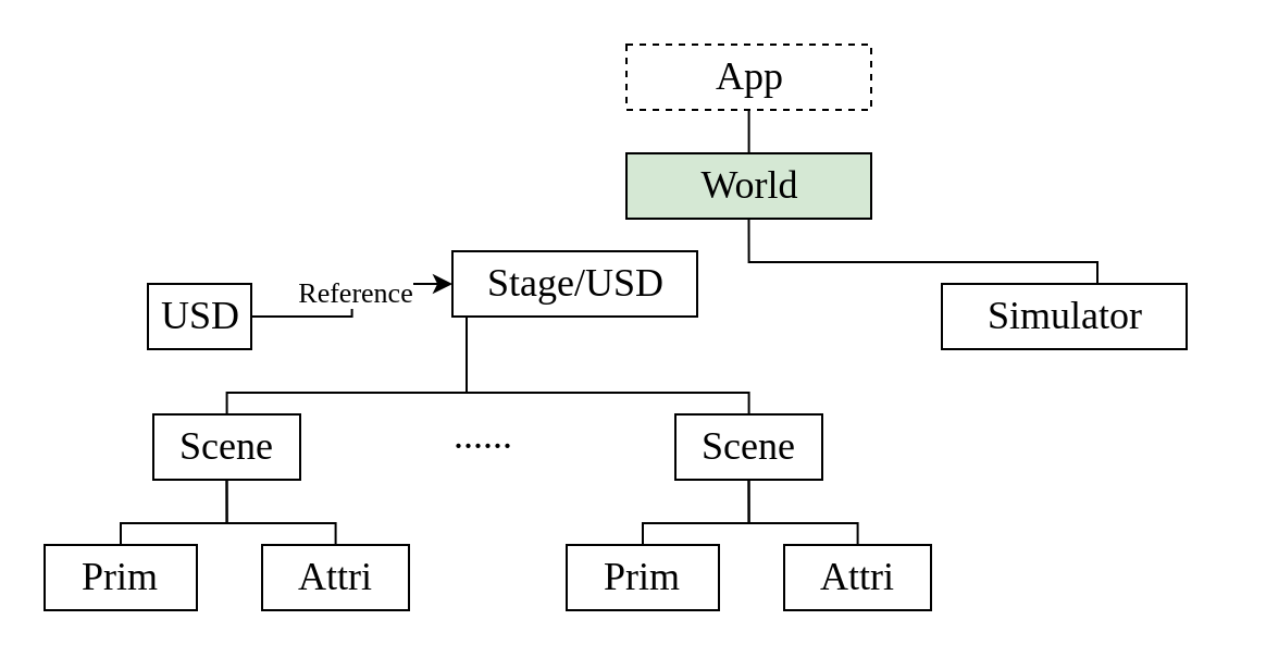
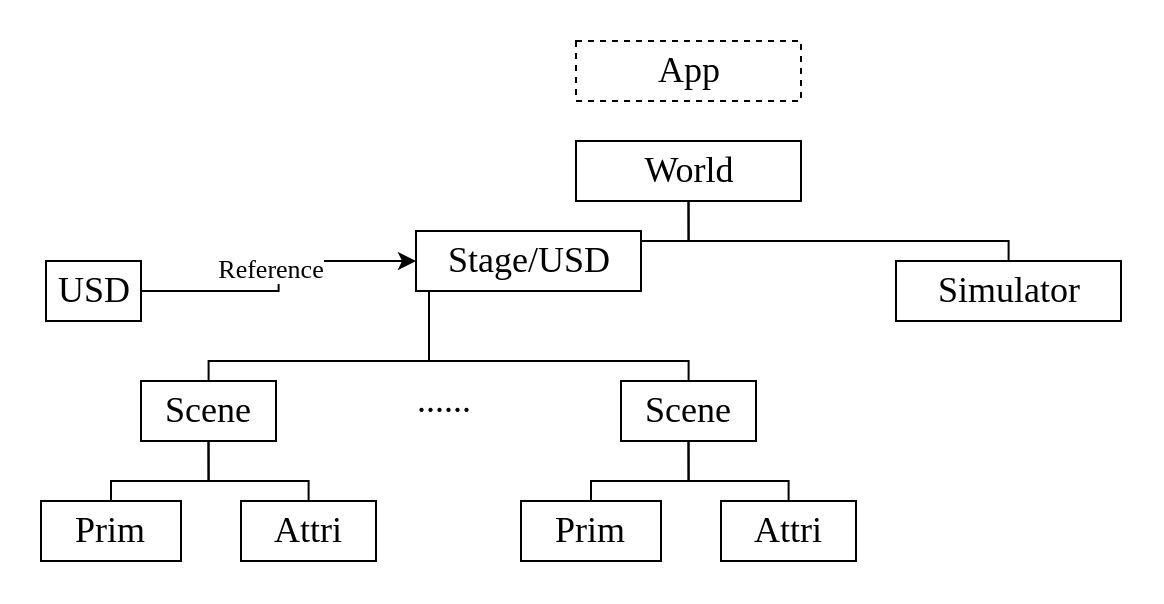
  <mxCell id="0" />
  <mxCell id="1" parent="0" />
  <mxCell id="2" style="edgeStyle=orthogonalEdgeStyle;rounded=0;orthogonalLoop=1;jettySize=auto;html=1;entryX=0.5;entryY=1;entryDx=0;entryDy=0;endArrow=none;endFill=0;" parent="1" source="3" target="7" edge="1"><mxGeometry relative="1" as="geometry"><Array as="points"><mxPoint x="55" y="240" /><mxPoint x="104" y="240" /></Array></mxGeometry></mxCell>
  <mxCell id="3" value="&lt;font face=&quot;CaskaydiaCove Nerd Font&quot; style=&quot;font-size: 18px;&quot;&gt;Prim&lt;/font&gt;" style="whiteSpace=wrap;html=1;" parent="1" vertex="1"><mxGeometry x="20" y="250" width="70" height="30" as="geometry" /></mxCell>
  <mxCell id="4" style="edgeStyle=orthogonalEdgeStyle;rounded=0;orthogonalLoop=1;jettySize=auto;html=1;entryX=0.5;entryY=1;entryDx=0;entryDy=0;endArrow=none;endFill=0;" parent="1" source="5" target="7" edge="1"><mxGeometry relative="1" as="geometry"><Array as="points"><mxPoint x="154" y="240" /><mxPoint x="104" y="240" /></Array></mxGeometry></mxCell>
  <mxCell id="5" value="&lt;font face=&quot;CaskaydiaCove Nerd Font&quot; style=&quot;font-size: 18px;&quot;&gt;Attri&lt;/font&gt;" style="whiteSpace=wrap;html=1;" parent="1" vertex="1"><mxGeometry x="120" y="250" width="67.5" height="30" as="geometry" /></mxCell>
  <mxCell id="6" style="edgeStyle=orthogonalEdgeStyle;rounded=0;orthogonalLoop=1;jettySize=auto;html=1;entryX=0.5;entryY=1;entryDx=0;entryDy=0;endArrow=none;endFill=0;" parent="1" source="7" target="16" edge="1"><mxGeometry relative="1" as="geometry"><Array as="points"><mxPoint x="104" y="180" /><mxPoint x="214" y="180" /></Array></mxGeometry></mxCell>
  <mxCell id="7" value="&lt;font face=&quot;CaskaydiaCove Nerd Font&quot; style=&quot;font-size: 18px;&quot;&gt;Scene&lt;/font&gt;" style="whiteSpace=wrap;html=1;" parent="1" vertex="1"><mxGeometry x="70" y="190" width="67.5" height="30" as="geometry" /></mxCell>
  <mxCell id="8" style="edgeStyle=orthogonalEdgeStyle;rounded=0;orthogonalLoop=1;jettySize=auto;html=1;entryX=0.5;entryY=1;entryDx=0;entryDy=0;endArrow=none;endFill=0;" parent="1" source="9" target="13" edge="1"><mxGeometry relative="1" as="geometry"><Array as="points"><mxPoint x="295" y="240" /><mxPoint x="344" y="240" /></Array></mxGeometry></mxCell>
  <mxCell id="9" value="&lt;font face=&quot;CaskaydiaCove Nerd Font&quot; style=&quot;font-size: 18px;&quot;&gt;Prim&lt;/font&gt;" style="whiteSpace=wrap;html=1;" parent="1" vertex="1"><mxGeometry x="260" y="250" width="70" height="30" as="geometry" /></mxCell>
  <mxCell id="10" style="edgeStyle=orthogonalEdgeStyle;rounded=0;orthogonalLoop=1;jettySize=auto;html=1;entryX=0.5;entryY=1;entryDx=0;entryDy=0;endArrow=none;endFill=0;" parent="1" source="11" target="13" edge="1"><mxGeometry relative="1" as="geometry"><Array as="points"><mxPoint x="394" y="240" /><mxPoint x="344" y="240" /></Array></mxGeometry></mxCell>
  <mxCell id="11" value="&lt;font face=&quot;CaskaydiaCove Nerd Font&quot; style=&quot;font-size: 18px;&quot;&gt;Attri&lt;/font&gt;" style="whiteSpace=wrap;html=1;" parent="1" vertex="1"><mxGeometry x="360" y="250" width="67.5" height="30" as="geometry" /></mxCell>
  <mxCell id="12" style="edgeStyle=orthogonalEdgeStyle;rounded=0;orthogonalLoop=1;jettySize=auto;html=1;entryX=0.5;entryY=1;entryDx=0;entryDy=0;endArrow=none;endFill=0;" parent="1" source="13" target="16" edge="1"><mxGeometry relative="1" as="geometry"><Array as="points"><mxPoint x="344" y="180" /><mxPoint x="214" y="180" /></Array></mxGeometry></mxCell>
  <mxCell id="13" value="&lt;font face=&quot;CaskaydiaCove Nerd Font&quot; style=&quot;font-size: 18px;&quot;&gt;Scene&lt;/font&gt;" style="whiteSpace=wrap;html=1;" parent="1" vertex="1"><mxGeometry x="310" y="190" width="67.5" height="30" as="geometry" /></mxCell>
  <mxCell id="14" value="&lt;font face=&quot;CaskaydiaCove Nerd Font&quot;&gt;&lt;span style=&quot;font-size: 18px;&quot;&gt;......&lt;/span&gt;&lt;/font&gt;" style="whiteSpace=wrap;html=1;strokeColor=none;spacingBottom=10;" parent="1" vertex="1"><mxGeometry x="187.5" y="190" width="67.5" height="30" as="geometry" /></mxCell>
+ <mxCell id="15" style="edgeStyle=orthogonalEdgeStyle;rounded=0;orthogonalLoop=1;jettySize=auto;html=1;entryX=0.5;entryY=1;entryDx=0;entryDy=0;endArrow=none;endFill=0;" parent="1" source="16" target="20" edge="1"><mxGeometry relative="1" as="geometry"><Array as="points"><mxPoint x="214" y="120" /><mxPoint x="344" y="120" /></Array></mxGeometry></mxCell>
  <mxCell id="16" value="&lt;font face=&quot;CaskaydiaCove Nerd Font&quot; style=&quot;font-size: 18px;&quot;&gt;Stage&lt;/font&gt;&lt;span style=&quot;font-family: &amp;quot;CaskaydiaCove Nerd Font&amp;quot;; font-size: 18px;&quot;&gt;/USD&lt;/span&gt;" style="whiteSpace=wrap;html=1;" parent="1" vertex="1"><mxGeometry x="207.5" y="115" width="112.5" height="30" as="geometry" /></mxCell>
  <mxCell id="17" style="edgeStyle=orthogonalEdgeStyle;rounded=0;orthogonalLoop=1;jettySize=auto;html=1;entryX=0.5;entryY=1;entryDx=0;entryDy=0;endArrow=none;endFill=0;" parent="1" source="18" target="20" edge="1"><mxGeometry relative="1" as="geometry"><Array as="points"><mxPoint x="504" y="120" /><mxPoint x="344" y="120" /></Array></mxGeometry></mxCell>
- <mxCell id="18" value="&lt;font face=&quot;CaskaydiaCove Nerd Font&quot; style=&quot;font-size: 18px;&quot;&gt;Simulator&lt;/font&gt;" style="whiteSpace=wrap;html=1;" parent="1" vertex="1"><mxGeometry x="432.5" y="130" width="112.5" height="30" as="geometry" /></mxCell>
- <mxCell id="19" value="" style="edgeStyle=orthogonalEdgeStyle;rounded=0;orthogonalLoop=1;jettySize=auto;html=1;endArrow=none;endFill=0;" parent="1" source="20" target="21" edge="1"><mxGeometry relative="1" as="geometry" /></mxCell>
- <mxCell id="20" value="&lt;font face=&quot;CaskaydiaCove Nerd Font&quot; style=&quot;font-size: 18px;&quot;&gt;World&lt;/font&gt;" style="whiteSpace=wrap;html=1;fillColor=#d5e8d4;" parent="1" vertex="1"><mxGeometry x="287.5" y="70" width="112.5" height="30" as="geometry" /></mxCell>
+ <mxCell id="18" value="&lt;font face=&quot;CaskaydiaCove Nerd Font&quot; style=&quot;font-size: 18px;&quot;&gt;Simulator&lt;/font&gt;" style="whiteSpace=wrap;html=1;" parent="1" vertex="1"><mxGeometry x="447.5" y="130" width="112.5" height="30" as="geometry" /></mxCell>
+ <mxCell id="20" value="&lt;font face=&quot;CaskaydiaCove Nerd Font&quot; style=&quot;font-size: 18px;&quot;&gt;World&lt;/font&gt;" style="whiteSpace=wrap;html=1;" parent="1" vertex="1"><mxGeometry x="287.5" y="70" width="112.5" height="30" as="geometry" /></mxCell>
  <mxCell id="21" value="&lt;font face=&quot;CaskaydiaCove Nerd Font&quot; style=&quot;font-size: 18px;&quot;&gt;App&lt;/font&gt;" style="whiteSpace=wrap;html=1;dashed=1;" parent="1" vertex="1"><mxGeometry x="287.5" y="20" width="112.5" height="30" as="geometry" /></mxCell>
  <mxCell id="22" style="edgeStyle=orthogonalEdgeStyle;rounded=0;orthogonalLoop=1;jettySize=auto;html=1;entryX=0;entryY=0.5;entryDx=0;entryDy=0;" edge="1" parent="1" source="24" target="16"><mxGeometry relative="1" as="geometry" /></mxCell>
  <mxCell id="23" value="&lt;font face=&quot;CaskaydiaCove Nerd Font&quot; style=&quot;font-size: 13px;&quot;&gt;Reference&lt;/font&gt;" style="edgeLabel;html=1;align=center;verticalAlign=middle;resizable=0;points=[];" vertex="1" connectable="0" parent="22"><mxGeometry x="-0.285" y="2" relative="1" as="geometry"><mxPoint x="9" y="-10" as="offset" /></mxGeometry></mxCell>
- <mxCell id="24" value="&lt;span style=&quot;font-family: &amp;quot;CaskaydiaCove Nerd Font&amp;quot;; font-size: 18px;&quot;&gt;USD&lt;/span&gt;" style="whiteSpace=wrap;html=1;" vertex="1" parent="1"><mxGeometry x="67.5" y="130" width="47.5" height="30" as="geometry" /></mxCell>
+ <mxCell id="24" value="&lt;span style=&quot;font-family: &amp;quot;CaskaydiaCove Nerd Font&amp;quot;; font-size: 18px;&quot;&gt;USD&lt;/span&gt;" style="whiteSpace=wrap;html=1;" vertex="1" parent="1"><mxGeometry x="22.5" y="130" width="47.5" height="30" as="geometry" /></mxCell>
